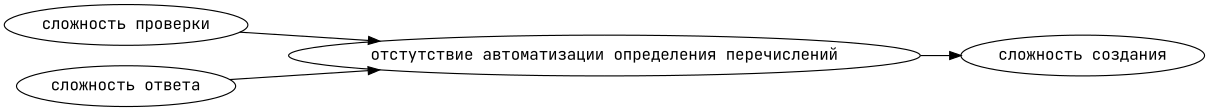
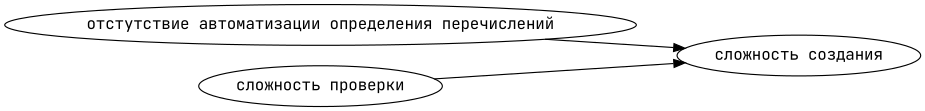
  digraph {
    fontname="JetBrains Mono"
    rankdir=LR
    node [fontname="JetBrains Mono"]
    edge [fontname="JetBrains Mono"]
    n1 [label="отстутствие автоматизации определения перечислений"]
    n2 [label="сложность создания"]
    n3 [label="сложность проверки"]
-   n4 [label="сложность ответа"]
    n1 -> n2
-   n3 -> n1
-   n4 -> n1
+   n3 -> n2
  }
